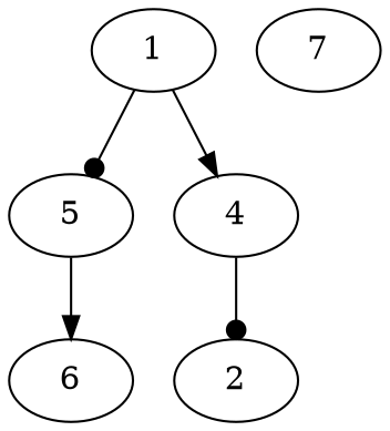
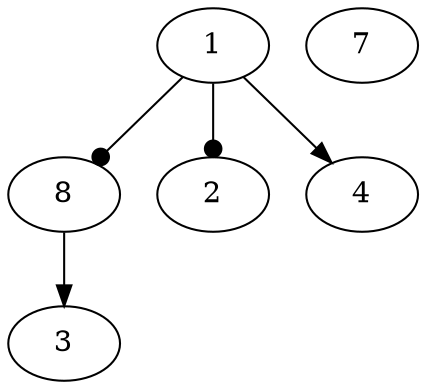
  digraph {
    edge [arrowhead=dot]
    1
-   5
+   5 [label=8]
    2
    4
-   6
+   6 [label=3]
    7
    1 -> 5 [style=solid]
-   4 -> 2
+   1 -> 2
    1 -> 4 [arrowhead=normal]
    5 -> 6 [arrowhead=normal]
  }
